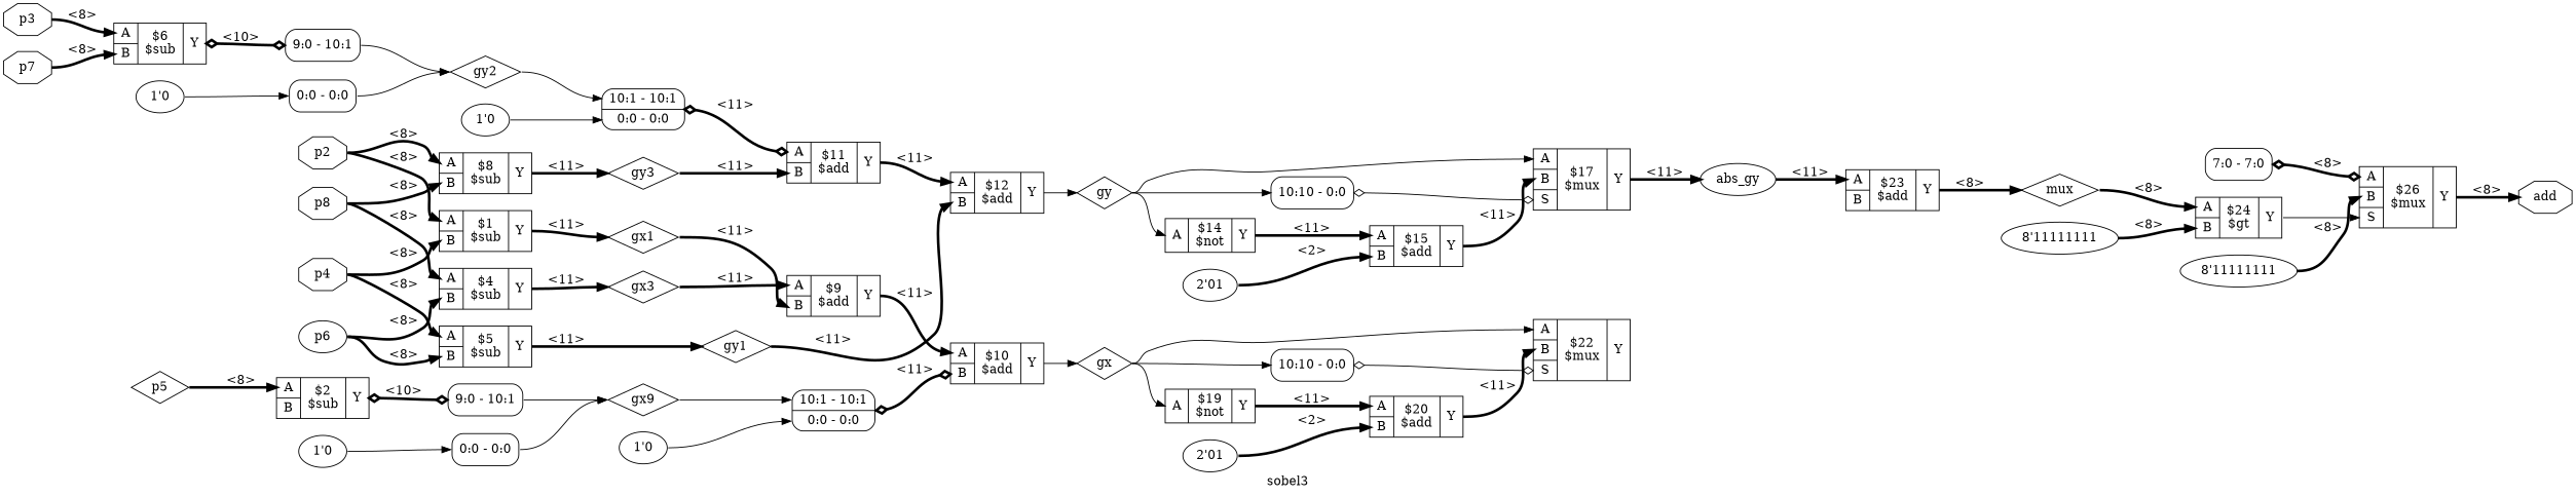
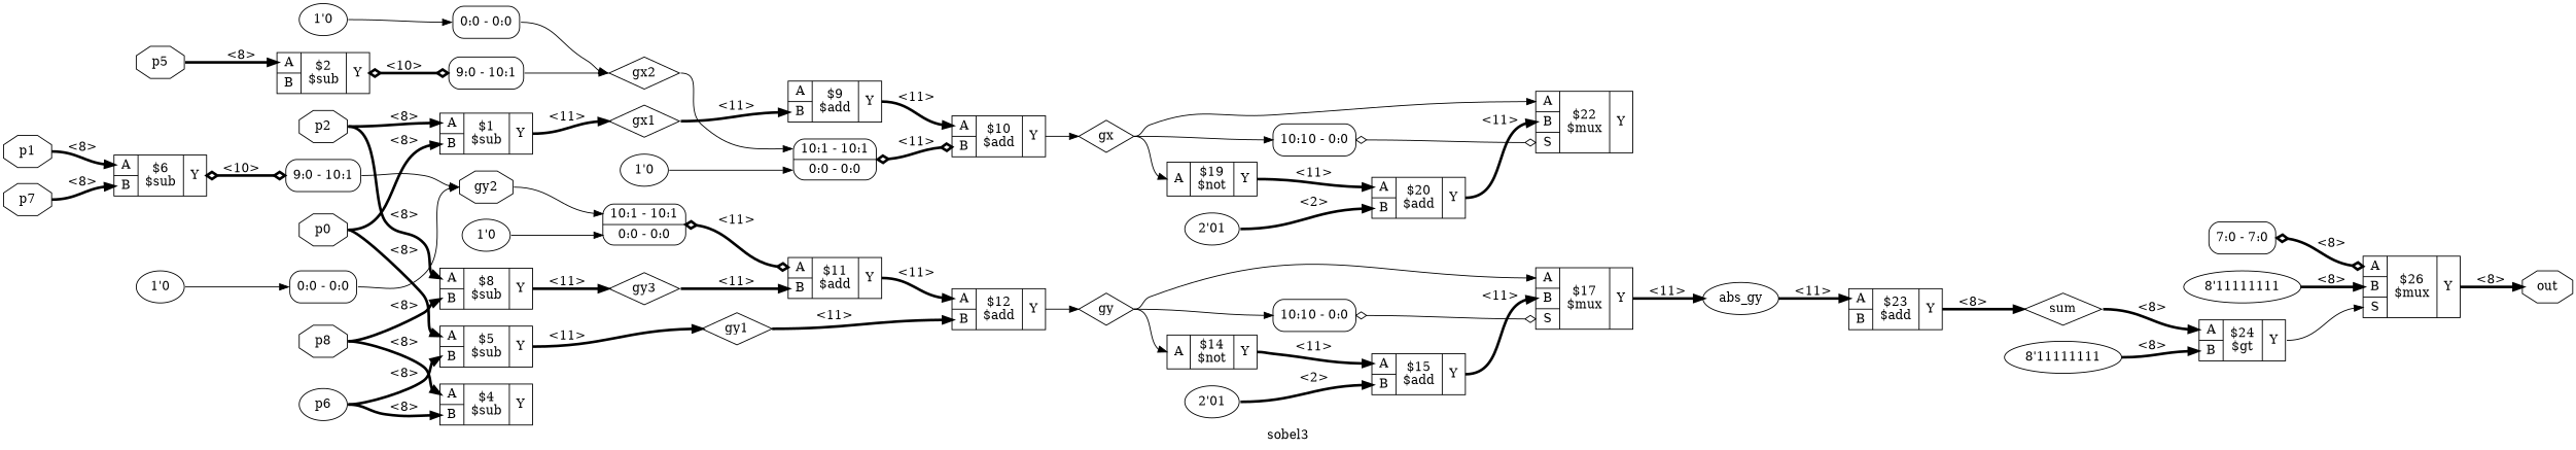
  digraph {
    label=sobel3
    rankdir=LR
    remincross=true
    node [shape=record]
    edge [color=black headport="p29:w" style="setlinewidth(3)" tailport=e]
-   n1 [color=black fontcolor=black label=p4 shape=octagon]
+   n1 [color=black fontcolor=black label=p0 shape=octagon]
    n2 [label="{{<p29> A|<p30> B}|$1\n$sub|{<p31> Y}}"]
    n3 [label="{{<p29> A|<p30> B}|$5\n$sub|{<p31> Y}}"]
    n4 [color=black fontcolor=black label=gx1 shape=diamond]
    n5 [color=black fontcolor=black label=gy1 shape=diamond]
-   n6 [color=black fontcolor=black label=p3 shape=octagon]
+   n6 [color=black fontcolor=black label=p1 shape=octagon]
    n7 [label="{{<p29> A|<p30> B}|$6\n$sub|{<p31> Y}}"]
    n8 [label="<s0> 9:0 - 10:1 " style=rounded]
    n9 [color=black fontcolor=black label=p2 shape=octagon]
    n10 [label="{{<p29> A|<p30> B}|$8\n$sub|{<p31> Y}}"]
    n11 [color=black fontcolor=black label=gy3 shape=diamond]
    n12 [label="{{<p29> A|<p30> B}|$2\n$sub|{<p31> Y}}"]
    n13 [label="<s0> 9:0 - 10:1 " style=rounded]
-   n14 [color=black fontcolor=black label=p5 shape=diamond]
+   n14 [color=black fontcolor=black label=p5 shape=octagon]
    n15 [color=black fontcolor=black label=p6 shape=ellipse]
    n16 [label="{{<p29> A|<p30> B}|$4\n$sub|{<p31> Y}}"]
-   n17 [color=black fontcolor=black label=gx3 shape=diamond]
    n18 [color=black fontcolor=black label=p7 shape=octagon]
    n19 [color=black fontcolor=black label=p8 shape=octagon]
-   n20 [color=black fontcolor=black label=add shape=octagon]
+   n20 [color=black fontcolor=black label=out shape=octagon]
    n21 [color=black fontcolor=black label=gx shape=diamond]
    n22 [label="{{<p29> A}|$19\n$not|{<p31> Y}}"]
    n23 [label="{{<p29> A|<p30> B|<p44> S}|$22\n$mux|{<p31> Y}}"]
    n24 [label="<s0> 10:10 - 0:0 " style=rounded]
    n25 [label="{{<p29> A|<p30> B}|$20\n$add|{<p31> Y}}"]
    n26 [color=black fontcolor=black label=gy shape=diamond]
    n27 [label="{{<p29> A}|$14\n$not|{<p31> Y}}"]
    n28 [label="{{<p29> A|<p30> B|<p44> S}|$17\n$mux|{<p31> Y}}"]
    n29 [label="<s0> 10:10 - 0:0 " style=rounded]
    n30 [label="{{<p29> A|<p30> B}|$15\n$add|{<p31> Y}}"]
    n31 [color=black fontcolor=black label=abs_gy shape=ellipse]
    n32 [label="{{<p29> A|<p30> B}|$9\n$add|{<p31> Y}}"]
    n33 [label="{{<p29> A|<p30> B}|$10\n$add|{<p31> Y}}"]
-   n34 [color=black fontcolor=black label=gx9 shape=diamond]
+   n34 [color=black fontcolor=black label=gx2 shape=diamond]
    n35 [label="<s1> 10:1 - 10:1 |<s0> 0:0 - 0:0 " style=rounded]
    n36 [label="{{<p29> A|<p30> B}|$12\n$add|{<p31> Y}}"]
-   n37 [color=black fontcolor=black label=gy2 shape=diamond]
+   n37 [color=black fontcolor=black label=gy2 shape=octagon]
    n38 [label="<s1> 10:1 - 10:1 |<s0> 0:0 - 0:0 " style=rounded]
    n39 [label="{{<p29> A|<p30> B}|$11\n$add|{<p31> Y}}"]
    n40 [label="{{<p29> A|<p30> B}|$23\n$add|{<p31> Y}}"]
-   n41 [color=black fontcolor=black label=mux shape=diamond]
+   n41 [color=black fontcolor=black label=sum shape=diamond]
    n42 [label="{{<p29> A|<p30> B}|$24\n$gt|{<p31> Y}}"]
    n43 [label="{{<p29> A|<p30> B|<p44> S}|$26\n$mux|{<p31> Y}}"]
    n44 [label="<s0> 7:0 - 7:0 " style=rounded]
    n45 [label="1'0" shape=""]
    n46 [label="1'0" shape=""]
    n47 [label="2'01" shape=""]
    n48 [label="2'01" shape=""]
    n49 [label="8'11111111" shape=""]
    n50 [label="8'11111111" shape=""]
    n51 [label="1'0" shape=""]
    n52 [label="<s0> 0:0 - 0:0 " style=rounded]
    n53 [label="1'0" shape=""]
    n54 [label="<s0> 0:0 - 0:0 " style=rounded]
    n1 -> n2 [headport="p30:w" label="<8>"]
    n1 -> n3 [label="<8>"]
    n2 -> n4 [headport=w label="<11>" tailport="p31:e"]
    n3 -> n5 [headport=w label="<11>" tailport="p31:e"]
    n4 -> n32 [headport="p30:w" label="<11>"]
    n5 -> n36 [headport="p30:w" label="<11>"]
    n6 -> n7 [label="<8>"]
    n7 -> n8 [arrowhead=odiamond arrowtail=odiamond dir=both headport=w label="<10>" tailport="p31:e"]
    n8 -> n37 [headport=w tailport="s0:e" style=""]
    n9 -> n2 [label="<8>"]
    n9 -> n10 [label="<8>"]
    n10 -> n11 [headport=w label="<11>" tailport="p31:e"]
    n11 -> n39 [headport="p30:w" label="<11>"]
    n12 -> n13 [arrowhead=odiamond arrowtail=odiamond dir=both headport=w label="<10>" tailport="p31:e"]
    n13 -> n34 [headport=w tailport="s0:e" style=""]
    n14 -> n12 [label="<8>"]
    n15 -> n3 [headport="p30:w" label="<8>"]
    n15 -> n16 [headport="p30:w" label="<8>"]
-   n16 -> n17 [headport=w label="<11>" tailport="p31:e"]
-   n17 -> n32 [label="<11>"]
    n18 -> n7 [headport="p30:w" label="<8>"]
    n19 -> n10 [headport="p30:w" label="<8>"]
    n19 -> n16 [label="<8>"]
    n21 -> n22 [style=""]
    n21 -> n23 [style=""]
    n21 -> n24 [headport="s0:w" style=""]
    n22 -> n25 [label="<11>" tailport="p31:e"]
    n24 -> n23 [arrowhead=odiamond arrowtail=odiamond dir=both headport="p44:w" style=""]
    n25 -> n23 [headport="p30:w" label="<11>" tailport="p31:e"]
    n26 -> n27 [style=""]
    n26 -> n28 [style=""]
    n26 -> n29 [headport="s0:w" style=""]
    n27 -> n30 [label="<11>" tailport="p31:e"]
    n28 -> n31 [headport=w label="<11>" tailport="p31:e"]
    n29 -> n28 [arrowhead=odiamond arrowtail=odiamond dir=both headport="p44:w" style=""]
    n30 -> n28 [headport="p30:w" label="<11>" tailport="p31:e"]
    n31 -> n40 [label="<11>"]
    n32 -> n33 [label="<11>" tailport="p31:e"]
    n33 -> n21 [headport=w tailport="p31:e" style=""]
    n34 -> n35 [headport="s1:w" style=""]
    n35 -> n33 [arrowhead=odiamond arrowtail=odiamond dir=both headport="p30:w" label="<11>"]
    n36 -> n26 [headport=w tailport="p31:e" style=""]
    n37 -> n38 [headport="s1:w" style=""]
    n38 -> n39 [arrowhead=odiamond arrowtail=odiamond dir=both label="<11>"]
    n39 -> n36 [label="<11>" tailport="p31:e"]
    n40 -> n41 [headport=w label="<8>" tailport="p31:e"]
    n41 -> n42 [label="<8>"]
    n42 -> n43 [headport="p44:w" tailport="p31:e" style=""]
    n43 -> n20 [headport=w label="<8>" tailport="p31:e"]
    n44 -> n43 [arrowhead=odiamond arrowtail=odiamond dir=both label="<8>"]
    n45 -> n35 [headport="s0:w" style=""]
    n46 -> n38 [headport="s0:w" style=""]
    n47 -> n30 [headport="p30:w" label="<2>"]
    n48 -> n25 [headport="p30:w" label="<2>"]
    n49 -> n42 [headport="p30:w" label="<8>"]
    n50 -> n43 [headport="p30:w" label="<8>"]
    n51 -> n52 [headport=w style=""]
    n52 -> n34 [headport=w tailport="s0:e" style=""]
    n53 -> n54 [headport=w style=""]
    n54 -> n37 [headport=w tailport="s0:e" style=""]
  }
